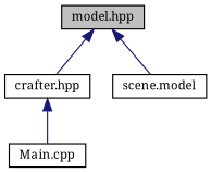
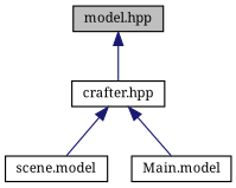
  digraph {
    fontname="Noto Serif"
    node [color=black fillcolor=white fontname="Noto Serif" fontsize=10 shape=record style=filled]
    edge [color=midnightblue dir=back fontname="Noto Serif" fontsize=10 labelfontname=Helvetica labelfontsize=10 style=solid]
    n1 [fillcolor=grey75 fontcolor=black height=0.2 label="model.hpp" width=0.4]
    n2 [height=0.2 label="crafter.hpp" width=0.4]
    n3 [height=0.2 label="scene.model" width=0.4]
-   n4 [height=0.2 label="Main.cpp" width=0.4]
+   n4 [height=0.2 label="Main.model" width=0.4]
    n1 -> n2
-   n1 -> n3
+   n2 -> n3
    n2 -> n4
  }
